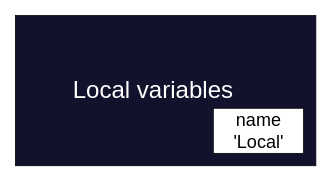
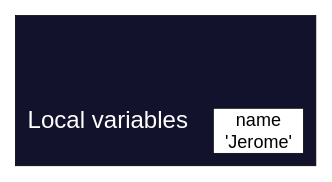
  <mxCell id="0" />
  <mxCell id="1" parent="0" />
  <mxCell id="2" value="" style="rounded=0;whiteSpace=wrap;html=1;fillColor=#12122C;" vertex="1" parent="1"><mxGeometry x="20" y="20" width="400" height="200" as="geometry" /></mxCell>
  <mxCell id="3" value="" style="group" vertex="1" connectable="0" parent="1"><mxGeometry x="283.5" y="143.5" width="120" height="60" as="geometry" /></mxCell>
  <mxCell id="4" value="" style="rounded=0;whiteSpace=wrap;html=1;fillColor=#FFFFFF;gradientColor=none;" vertex="1" parent="3"><mxGeometry width="120" height="60" as="geometry" /></mxCell>
- <mxCell id="5" value="&lt;font style=&quot;font-size: 24px&quot;&gt;name&lt;br&gt;'Local'&lt;br&gt;&lt;/font&gt;" style="text;html=1;strokeColor=none;fillColor=none;align=center;verticalAlign=middle;whiteSpace=wrap;rounded=0;" vertex="1" parent="3"><mxGeometry x="16" y="5.5" width="88" height="49" as="geometry" /></mxCell>
- <mxCell id="6" value="&lt;font color=&quot;#ffffff&quot; style=&quot;font-size: 32px&quot;&gt;Local variables&lt;/font&gt;" style="text;html=1;strokeColor=none;fillColor=none;align=center;verticalAlign=middle;whiteSpace=wrap;rounded=0;" vertex="1" parent="1"><mxGeometry x="80" y="109" width="247" height="20" as="geometry" /></mxCell>
+ <mxCell id="5" value="&lt;font style=&quot;font-size: 24px&quot;&gt;name&lt;br&gt;'Jerome'&lt;br&gt;&lt;/font&gt;" style="text;html=1;strokeColor=none;fillColor=none;align=center;verticalAlign=middle;whiteSpace=wrap;rounded=0;" vertex="1" parent="3"><mxGeometry x="16" y="5.5" width="88" height="49" as="geometry" /></mxCell>
+ <mxCell id="6" value="&lt;font color=&quot;#ffffff&quot; style=&quot;font-size: 32px&quot;&gt;Local variables&lt;/font&gt;" style="text;html=1;strokeColor=none;fillColor=none;align=center;verticalAlign=middle;whiteSpace=wrap;rounded=0;" vertex="1" parent="1"><mxGeometry x="20" y="149" width="247" height="20" as="geometry" /></mxCell>
